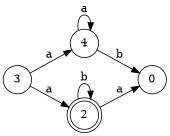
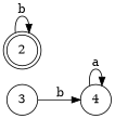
  digraph {
    rankdir=LR
    node [shape=circle]
    3
    4
    2 [shape=doublecircle]
-   0
-   3 -> 4 [label=a]
-   3 -> 2 [label=a]
+   3 -> 4 [label=b]
    4 -> 4 [label=a]
-   4 -> 0 [label=b]
    2 -> 2 [label=b]
-   2 -> 0 [label=a]
  }
